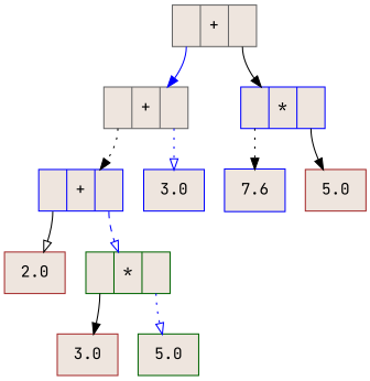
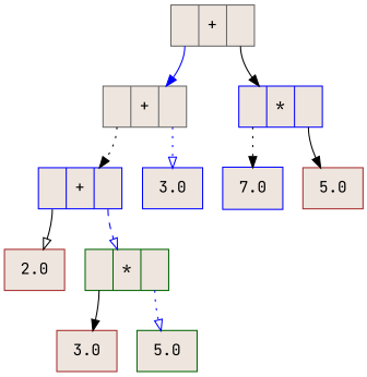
  digraph {
    rankdir=TB
    fontname="JetBrains Mono"
    node [fillcolor=seashell2 shape=record style=filled color=blue fontname="JetBrains Mono"]
    edge [tailport=C0 color=black style=solid arrowhead=normal fontname="JetBrains Mono"]
    n1 [label="<C0>|+|<C1>" color=gray40]
    n2 [label="<C0>|+|<C1>" color=gray40]
    n3 [label="<C0>|*|<C1>"]
    n4 [label="<C0>|+|<C1>"]
    n5 [label=3.0]
    n6 [label=2.0 color=brown]
    n7 [label="<C0>|*|<C1>" color=darkgreen]
    n8 [label=3.0 color=brown]
    n9 [label=5.0 color=darkgreen]
-   n10 [label=7.6]
+   n10 [label=7.0]
    n11 [label=5.0 color=brown]
    n1 -> n2 [color=blue]
    n1 -> n3 [tailport=C1]
    n2 -> n4 [style=dotted]
    n2 -> n5 [tailport=C1 color=blue style=dotted arrowhead=onormal]
    n3 -> n10 [style=dotted]
    n3 -> n11 [tailport=C1]
    n4 -> n6 [arrowhead=onormal]
    n4 -> n7 [tailport=C1 color=blue style=dashed arrowhead=onormal]
    n7 -> n8
    n7 -> n9 [tailport=C1 color=blue style=dotted arrowhead=onormal]
  }
